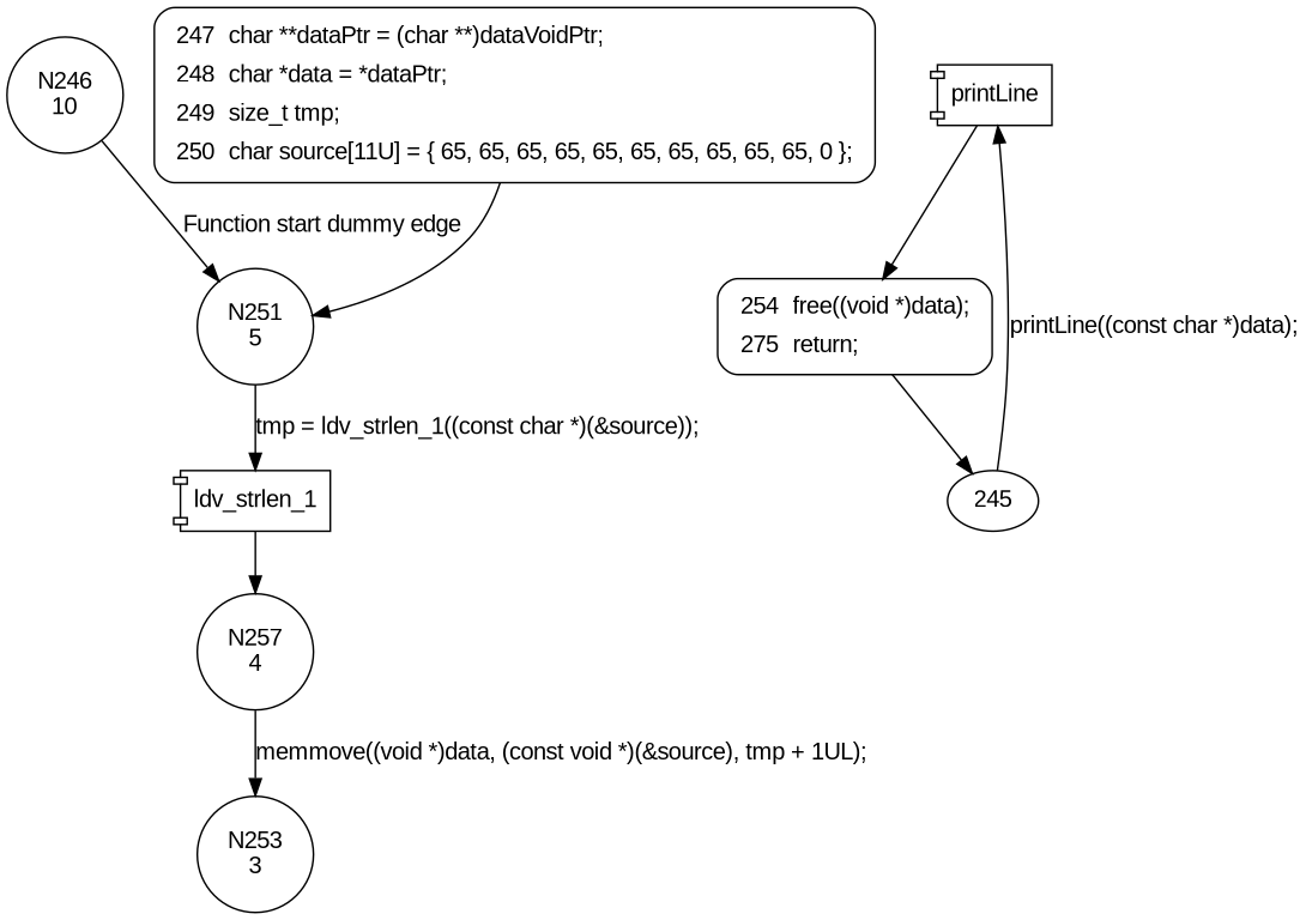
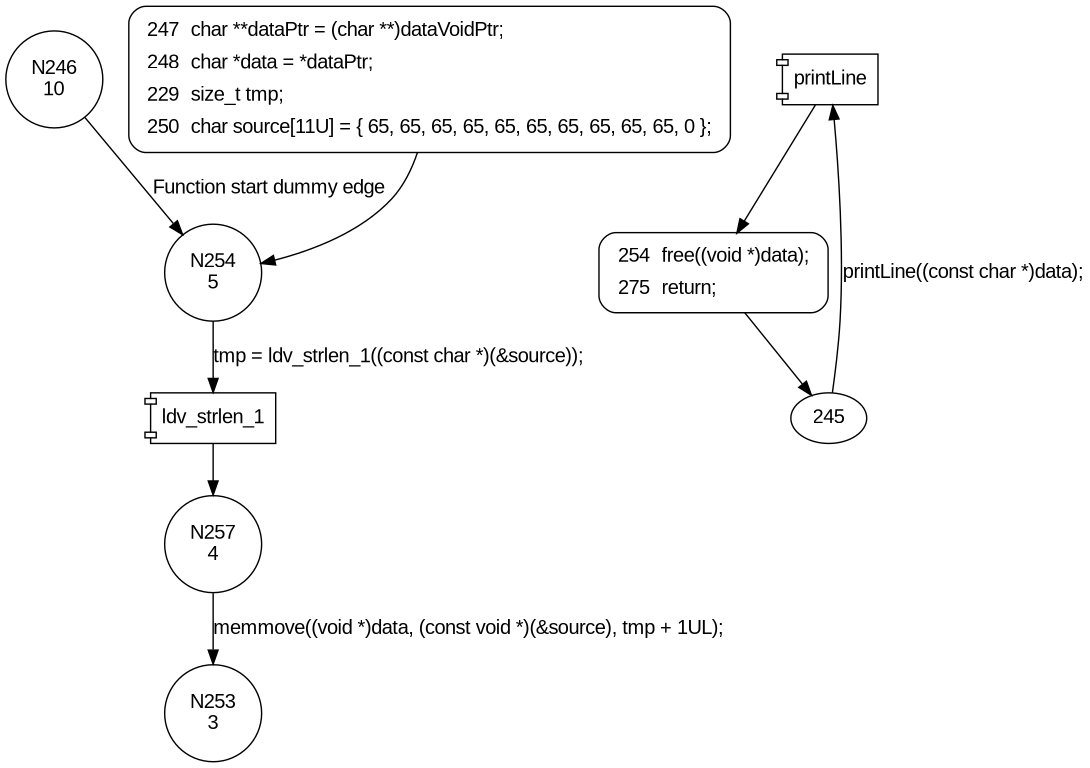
  digraph {
    fontname="Liberation Sans"
    node [fontname="Liberation Sans" shape=circle]
    edge [fontname="Liberation Sans"]
    n1 [label="N246\n10"]
-   n2 [label="N251\n5"]
-   n3 [fillcolor=white label=<<table border="0" cellborder="0" cellpadding="3" bgcolor="white"><tr><td align="right">247</td><td align="left">char **dataPtr = (char **)dataVoidPtr;</td></tr><tr><td align="right">248</td><td align="left">char *data = *dataPtr;</td></tr><tr><td align="right">249</td><td align="left">size_t tmp;</td></tr><tr><td align="right">250</td><td align="left">char source[11U] = &#123; 65, 65, 65, 65, 65, 65, 65, 65, 65, 65, 0 &#125;;</td></tr></table>> penwidth=1 shape=Mrecord style="filled,bold"]
+   n2 [label="N254\n5"]
+   n3 [fillcolor=white label=<<table border="0" cellborder="0" cellpadding="3" bgcolor="white"><tr><td align="right">247</td><td align="left">char **dataPtr = (char **)dataVoidPtr;</td></tr><tr><td align="right">248</td><td align="left">char *data = *dataPtr;</td></tr><tr><td align="right">229</td><td align="left">size_t tmp;</td></tr><tr><td align="right">250</td><td align="left">char source[11U] = &#123; 65, 65, 65, 65, 65, 65, 65, 65, 65, 65, 0 &#125;;</td></tr></table>> penwidth=1 shape=Mrecord style="filled,bold"]
    n4 [label=ldv_strlen_1 shape=component]
    n5 [label="N257\n4"]
    n6 [label="N253\n3"]
    n7 [label=printLine shape=component]
    n8 [fillcolor=white label=<<table border="0" cellborder="0" cellpadding="3" bgcolor="white"><tr><td align="right">254</td><td align="left">free((void *)data);</td></tr><tr><td align="right">275</td><td align="left">return;</td></tr></table>> penwidth=1 shape=Mrecord style="filled,bold"]
    245 [shape=""]
    n1 -> n2 [label="Function start dummy edge"]
    n2 -> n4 [label="tmp = ldv_strlen_1((const char *)(&source));"]
    n3 -> n2
    n4 -> n5
    n5 -> n6 [label="memmove((void *)data, (const void *)(&source), tmp + 1UL);"]
    n7 -> n8
    n8 -> 245
    245 -> n7 [label="printLine((const char *)data);"]
  }
